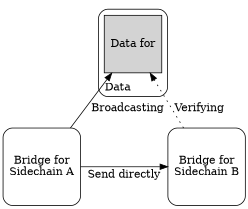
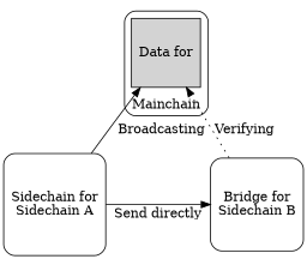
  digraph {
    rankdir=BT
    node [shape=square style=rounded]
-   n1 [label="Bridge for\nSidechain A"]
+   n1 [label="Sidechain for\nSidechain A"]
    n2 [label="Bridge for\nSidechain B"]
    n3 [label="Data for" style=filled]
    subgraph sub_1 {
      rank=same
      n1
      n2
    }
    subgraph cluster_2 {
-     label=Data
+     label=Mainchain
      labeljust=l
      style=rounded
      n3
    }
    n1 -> n2 [label="Send directly"]
    n1 -> n3 [label=" Broadcasting"]
    n2 -> n3 [label=Verifying style=dotted]
  }
